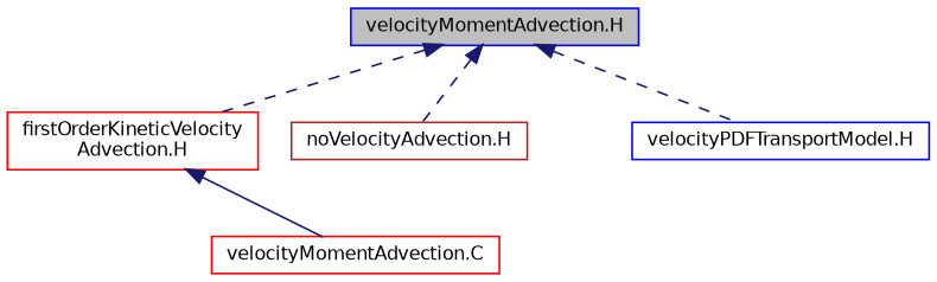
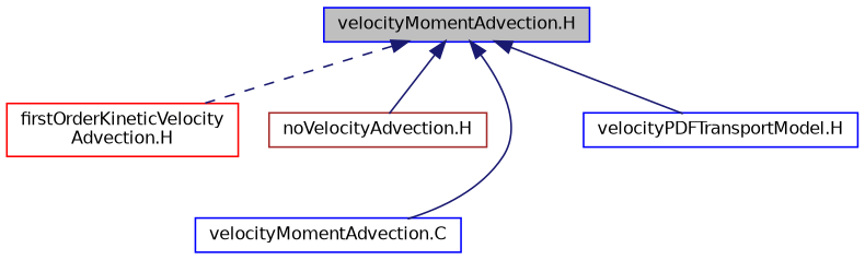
  digraph {
    node [color=blue fontname=Helvetica fontsize=10 shape=record]
    edge [color=midnightblue dir=back fontname=Helvetica fontsize=10 labelfontname=Helvetica labelfontsize=10 style=dashed]
    n1 [fillcolor=grey75 fontcolor=black height=0.2 label="velocityMomentAdvection.H" style=filled width=0.4]
    n2 [color=red height=0.2 label="firstOrderKineticVelocity\lAdvection.H" width=0.4]
    n3 [color=brown height=0.2 label="noVelocityAdvection.H" width=0.4]
-   n4 [color=red height=0.2 label="velocityMomentAdvection.C" width=0.4]
+   n4 [height=0.2 label="velocityMomentAdvection.C" width=0.4]
    n5 [height=0.2 label="velocityPDFTransportModel.H" width=0.4]
    n1 -> n2
-   n1 -> n3
-   n2 -> n4 [style=solid]
-   n1 -> n5
+   n1 -> n3 [style=solid]
+   n1 -> n4 [style=solid]
+   n1 -> n5 [style=solid]
  }
